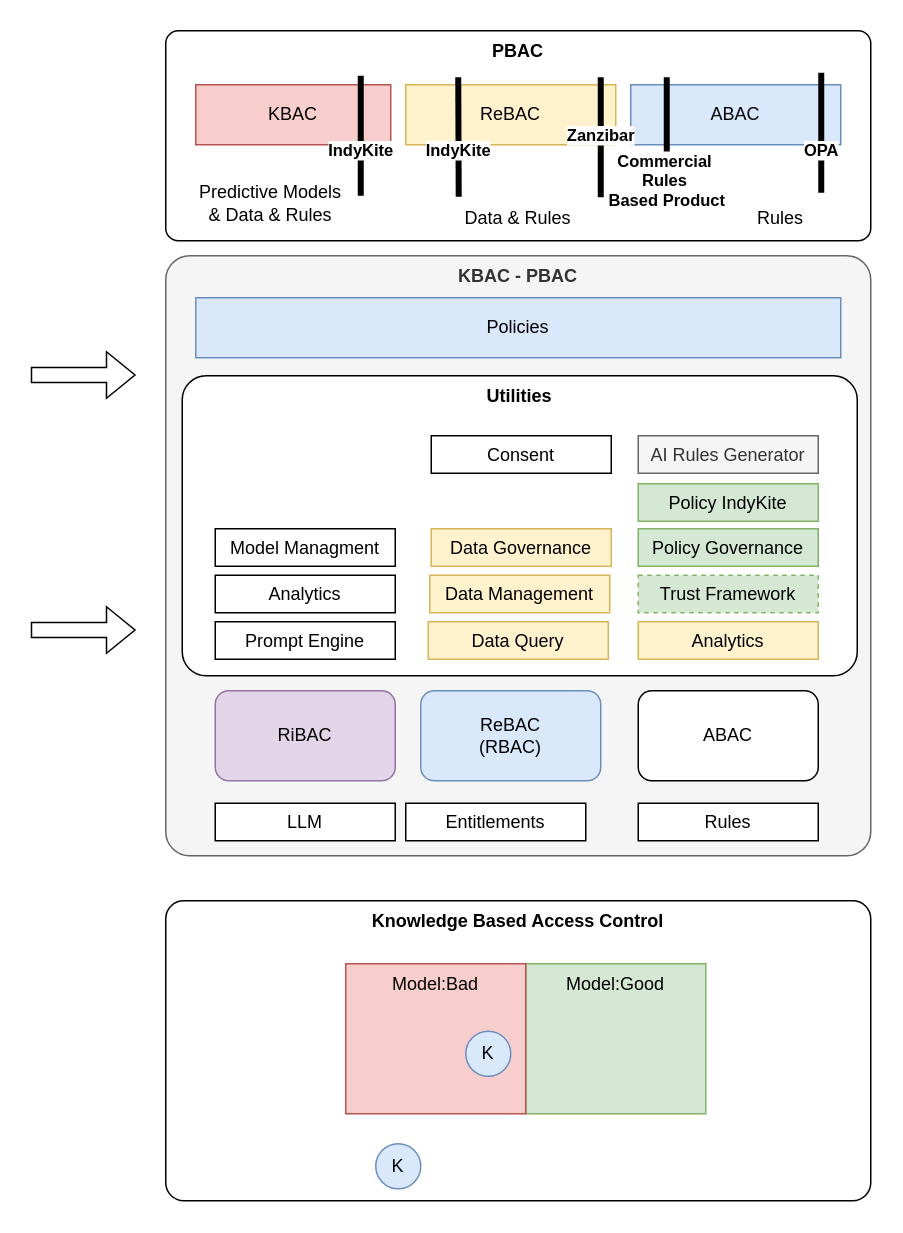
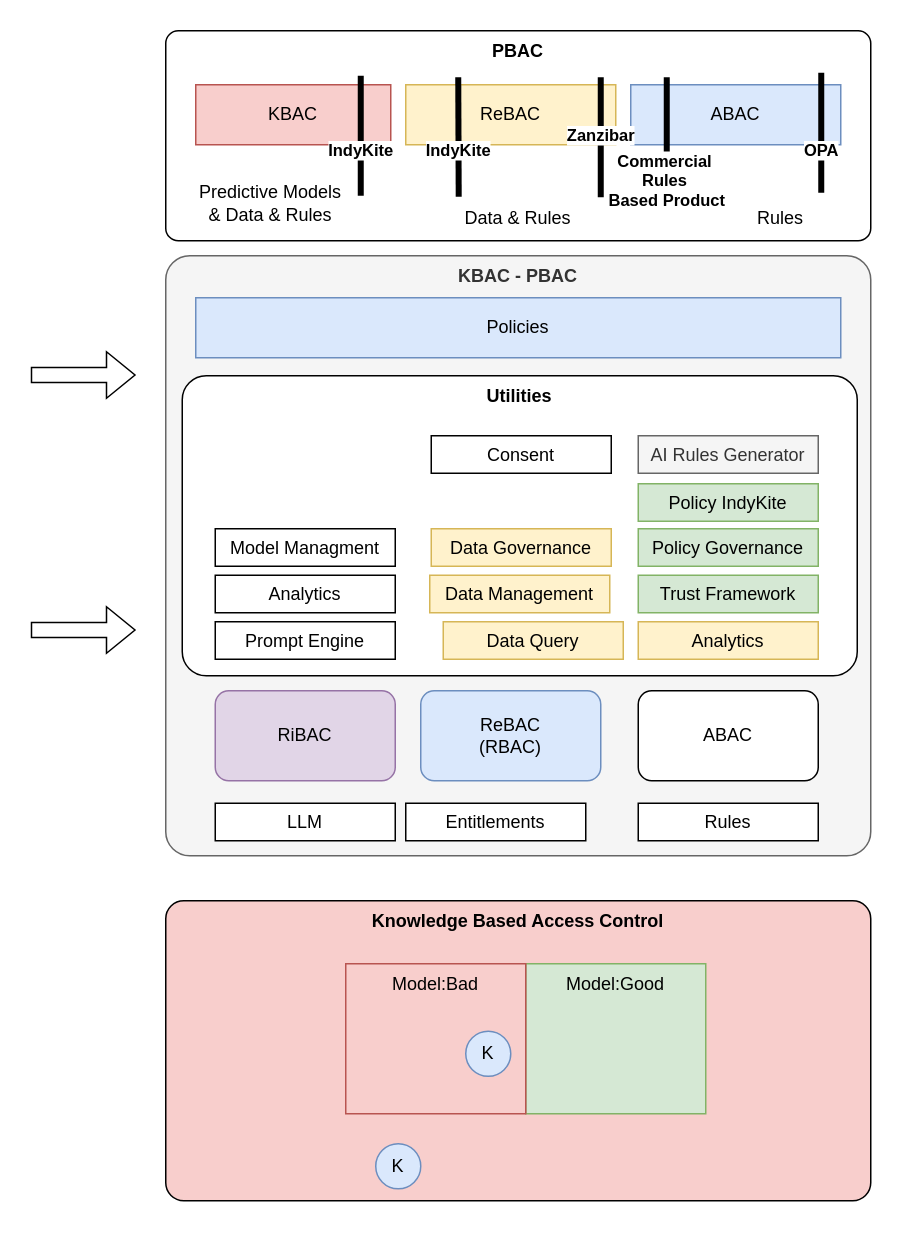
  <mxCell id="0" />
  <mxCell id="1" parent="0" />
- <mxCell id="2" value="Knowledge Based Access Control" style="rounded=1;whiteSpace=wrap;html=1;verticalAlign=top;fontStyle=1;arcSize=6;" parent="1" vertex="1"><mxGeometry x="110" y="600" width="470" height="200" as="geometry" /></mxCell>
+ <mxCell id="2" value="Knowledge Based Access Control" style="rounded=1;whiteSpace=wrap;html=1;verticalAlign=top;fontStyle=1;arcSize=6;fillColor=#f8cecc;" parent="1" vertex="1"><mxGeometry x="110" y="600" width="470" height="200" as="geometry" /></mxCell>
  <mxCell id="3" value="PBAC" style="rounded=1;whiteSpace=wrap;html=1;verticalAlign=top;arcSize=6;fontStyle=1" parent="1" vertex="1"><mxGeometry x="110" y="20" width="470" height="140" as="geometry" /></mxCell>
  <mxCell id="4" value="ReBAC" style="rounded=0;whiteSpace=wrap;html=1;fillColor=#fff2cc;strokeColor=#d6b656;" parent="1" vertex="1"><mxGeometry x="270" y="56" width="140" height="40" as="geometry" /></mxCell>
  <mxCell id="5" value="Model:Good" style="rounded=0;whiteSpace=wrap;html=1;verticalAlign=top;fillColor=#d5e8d4;strokeColor=#82b366;" parent="1" vertex="1"><mxGeometry x="350" y="642" width="120" height="100" as="geometry" /></mxCell>
  <mxCell id="6" value="Model:Bad" style="rounded=0;whiteSpace=wrap;html=1;verticalAlign=top;fillColor=#f8cecc;strokeColor=#b85450;" parent="1" vertex="1"><mxGeometry x="230" y="642" width="120" height="100" as="geometry" /></mxCell>
  <mxCell id="7" value="KBAC - PBAC" style="rounded=1;whiteSpace=wrap;html=1;verticalAlign=top;fontStyle=1;arcSize=4;fillColor=#f5f5f5;fontColor=#333333;strokeColor=#666666;" parent="1" vertex="1"><mxGeometry x="110" y="170" width="470" height="400" as="geometry" /></mxCell>
  <mxCell id="8" value="ReBAC&lt;div&gt;(RBAC)&lt;/div&gt;" style="rounded=1;whiteSpace=wrap;html=1;fillColor=#dae8fc;strokeColor=#6c8ebf;" parent="1" vertex="1"><mxGeometry x="280" y="460" width="120" height="60" as="geometry" /></mxCell>
  <mxCell id="9" value="ABAC" style="rounded=1;whiteSpace=wrap;html=1;" parent="1" vertex="1"><mxGeometry x="425" y="460" width="120" height="60" as="geometry" /></mxCell>
  <mxCell id="10" value="RiBAC" style="rounded=1;whiteSpace=wrap;html=1;fillColor=#e1d5e7;strokeColor=#9673a6;" parent="1" vertex="1"><mxGeometry x="143" y="460" width="120" height="60" as="geometry" /></mxCell>
  <mxCell id="11" value="LLM" style="rounded=0;whiteSpace=wrap;html=1;" parent="1" vertex="1"><mxGeometry x="143" y="535" width="120" height="25" as="geometry" /></mxCell>
  <mxCell id="12" value="Entitlements" style="rounded=0;whiteSpace=wrap;html=1;" parent="1" vertex="1"><mxGeometry x="270" y="535" width="120" height="25" as="geometry" /></mxCell>
  <mxCell id="13" value="Rules" style="rounded=0;whiteSpace=wrap;html=1;" parent="1" vertex="1"><mxGeometry x="425" y="535" width="120" height="25" as="geometry" /></mxCell>
  <mxCell id="14" value="Policies" style="rounded=0;whiteSpace=wrap;html=1;fillColor=#dae8fc;strokeColor=#6c8ebf;" parent="1" vertex="1"><mxGeometry x="130" y="198" width="430" height="40" as="geometry" /></mxCell>
  <mxCell id="15" value="Utilities" style="rounded=1;whiteSpace=wrap;html=1;verticalAlign=top;fontStyle=1;arcSize=8;" parent="1" vertex="1"><mxGeometry x="121" y="250" width="450" height="200" as="geometry" /></mxCell>
  <mxCell id="16" value="Data Management" style="rounded=0;whiteSpace=wrap;html=1;fillColor=#fff2cc;strokeColor=#d6b656;" parent="1" vertex="1"><mxGeometry x="286" y="383" width="120" height="25" as="geometry" /></mxCell>
  <mxCell id="17" value="Consent" style="rounded=0;whiteSpace=wrap;html=1;" parent="1" vertex="1"><mxGeometry x="287" y="290" width="120" height="25" as="geometry" /></mxCell>
- <mxCell id="18" value="Data Query" style="rounded=0;whiteSpace=wrap;html=1;fillColor=#fff2cc;strokeColor=#d6b656;" parent="1" vertex="1"><mxGeometry x="285" y="414" width="120" height="25" as="geometry" /></mxCell>
+ <mxCell id="18" value="Data Query" style="rounded=0;whiteSpace=wrap;html=1;fillColor=#fff2cc;strokeColor=#d6b656;" parent="1" vertex="1"><mxGeometry x="295" y="414" width="120" height="25" as="geometry" /></mxCell>
  <mxCell id="19" value="Analytics" style="rounded=0;whiteSpace=wrap;html=1;" parent="1" vertex="1"><mxGeometry x="143" y="383" width="120" height="25" as="geometry" /></mxCell>
- <mxCell id="20" value="Trust Framework" style="rounded=0;whiteSpace=wrap;html=1;fillColor=#d5e8d4;strokeColor=#82b366;dashed=1;" parent="1" vertex="1"><mxGeometry x="425" y="383" width="120" height="25" as="geometry" /></mxCell>
+ <mxCell id="20" value="Trust Framework" style="rounded=0;whiteSpace=wrap;html=1;fillColor=#d5e8d4;strokeColor=#82b366;" parent="1" vertex="1"><mxGeometry x="425" y="383" width="120" height="25" as="geometry" /></mxCell>
  <mxCell id="21" value="KBAC" style="rounded=0;whiteSpace=wrap;html=1;fillColor=#f8cecc;strokeColor=#b85450;align=center;" parent="1" vertex="1"><mxGeometry x="130" y="56" width="130" height="40" as="geometry" /></mxCell>
  <mxCell id="22" value="ABAC" style="rounded=0;whiteSpace=wrap;html=1;fillColor=#dae8fc;strokeColor=#6c8ebf;" parent="1" vertex="1"><mxGeometry x="420" y="56" width="140" height="40" as="geometry" /></mxCell>
  <mxCell id="23" value="IndyKite" style="endArrow=none;html=1;rounded=0;exitX=0.373;exitY=0.956;exitDx=0;exitDy=0;exitPerimeter=0;fontStyle=1;strokeWidth=4;" parent="1" edge="1"><mxGeometry x="-0.229" width="50" height="50" relative="1" as="geometry"><mxPoint x="305.31" y="130.72" as="sourcePoint" /><mxPoint x="305" y="51" as="targetPoint" /><mxPoint as="offset" /></mxGeometry></mxCell>
  <mxCell id="24" value="K" style="ellipse;whiteSpace=wrap;html=1;aspect=fixed;fillColor=#dae8fc;strokeColor=#6c8ebf;" parent="1" vertex="1"><mxGeometry x="310" y="687" width="30" height="30" as="geometry" /></mxCell>
  <mxCell id="25" value="AI Rules Generator" style="rounded=0;whiteSpace=wrap;html=1;fillColor=#f5f5f5;fontColor=#333333;strokeColor=#666666;" parent="1" vertex="1"><mxGeometry x="425" y="290" width="120" height="25" as="geometry" /></mxCell>
  <mxCell id="26" value="Model Managment" style="rounded=0;whiteSpace=wrap;html=1;" parent="1" vertex="1"><mxGeometry x="143" y="352" width="120" height="25" as="geometry" /></mxCell>
  <mxCell id="27" value="Rules" style="text;html=1;align=center;verticalAlign=middle;whiteSpace=wrap;rounded=0;" parent="1" vertex="1"><mxGeometry x="490" y="130" width="60" height="30" as="geometry" /></mxCell>
  <mxCell id="28" value="" style="shape=flexArrow;endArrow=classic;html=1;rounded=0;fontStyle=1" parent="1" edge="1"><mxGeometry width="50" height="50" relative="1" as="geometry"><mxPoint x="20" y="249.5" as="sourcePoint" /><mxPoint x="90" y="249.5" as="targetPoint" /></mxGeometry></mxCell>
  <mxCell id="29" value="" style="shape=flexArrow;endArrow=classic;html=1;rounded=0;" parent="1" edge="1"><mxGeometry width="50" height="50" relative="1" as="geometry"><mxPoint x="20" y="419.5" as="sourcePoint" /><mxPoint x="90" y="419.5" as="targetPoint" /></mxGeometry></mxCell>
  <mxCell id="30" value="Data &amp;amp; Rules" style="text;html=1;align=center;verticalAlign=middle;whiteSpace=wrap;rounded=0;" parent="1" vertex="1"><mxGeometry x="300" y="130" width="90" height="30" as="geometry" /></mxCell>
  <mxCell id="31" value="Predictive Models &amp;amp; Data &amp;amp; Rules" style="text;html=1;align=center;verticalAlign=middle;whiteSpace=wrap;rounded=0;" parent="1" vertex="1"><mxGeometry x="130" y="120" width="100" height="30" as="geometry" /></mxCell>
  <mxCell id="32" value="IndyKite" style="endArrow=none;html=1;rounded=0;exitX=0.373;exitY=0.956;exitDx=0;exitDy=0;exitPerimeter=0;fontStyle=1;strokeWidth=4;" parent="1" edge="1"><mxGeometry x="-0.25" width="50" height="50" relative="1" as="geometry"><mxPoint x="240" y="130" as="sourcePoint" /><mxPoint x="240" y="50" as="targetPoint" /><mxPoint as="offset" /></mxGeometry></mxCell>
  <mxCell id="33" value="OPA" style="endArrow=none;html=1;rounded=0;exitX=0.373;exitY=0.956;exitDx=0;exitDy=0;exitPerimeter=0;fontStyle=1;strokeWidth=4;labelBackgroundColor=default;" parent="1" edge="1"><mxGeometry x="-0.3" width="50" height="50" relative="1" as="geometry"><mxPoint x="547" y="128" as="sourcePoint" /><mxPoint x="547" y="48" as="targetPoint" /><mxPoint as="offset" /></mxGeometry></mxCell>
  <mxCell id="34" value="Zanzibar" style="endArrow=none;html=1;rounded=0;exitX=0.373;exitY=0.956;exitDx=0;exitDy=0;exitPerimeter=0;fontStyle=1;strokeWidth=4;labelBackgroundColor=default;" parent="1" edge="1"><mxGeometry x="0.025" width="50" height="50" relative="1" as="geometry"><mxPoint x="400" y="131" as="sourcePoint" /><mxPoint x="400" y="51" as="targetPoint" /><mxPoint as="offset" /></mxGeometry></mxCell>
  <mxCell id="35" value="Commercial&amp;nbsp;&lt;div&gt;Rules&amp;nbsp;&lt;/div&gt;&lt;div&gt;Based Product&lt;/div&gt;" style="endArrow=none;html=1;rounded=0;exitX=0.373;exitY=0.956;exitDx=0;exitDy=0;exitPerimeter=0;fontStyle=1;strokeWidth=4;labelBackgroundColor=default;" parent="1" edge="1"><mxGeometry x="-0.725" width="50" height="50" relative="1" as="geometry"><mxPoint x="444" y="131" as="sourcePoint" /><mxPoint x="444" y="51" as="targetPoint" /><mxPoint as="offset" /></mxGeometry></mxCell>
  <mxCell id="36" value="K" style="ellipse;whiteSpace=wrap;html=1;aspect=fixed;fillColor=#dae8fc;strokeColor=#6c8ebf;" parent="1" vertex="1"><mxGeometry x="250" y="762" width="30" height="30" as="geometry" /></mxCell>
  <mxCell id="37" value="Prompt Engine" style="rounded=0;whiteSpace=wrap;html=1;" parent="1" vertex="1"><mxGeometry x="143" y="414" width="120" height="25" as="geometry" /></mxCell>
  <mxCell id="38" value="Policy IndyKite" style="rounded=0;whiteSpace=wrap;html=1;fillColor=#d5e8d4;strokeColor=#82b366;" parent="1" vertex="1"><mxGeometry x="425" y="322" width="120" height="25" as="geometry" /></mxCell>
  <mxCell id="39" value="Policy Governance" style="rounded=0;whiteSpace=wrap;html=1;fillColor=#d5e8d4;strokeColor=#82b366;" parent="1" vertex="1"><mxGeometry x="425" y="352" width="120" height="25" as="geometry" /></mxCell>
  <mxCell id="40" value="Analytics" style="rounded=0;whiteSpace=wrap;html=1;fillColor=#fff2cc;strokeColor=#d6b656;" parent="1" vertex="1"><mxGeometry x="425" y="414" width="120" height="25" as="geometry" /></mxCell>
  <mxCell id="41" value="Data Governance" style="rounded=0;whiteSpace=wrap;html=1;fillColor=#fff2cc;strokeColor=#d6b656;" parent="1" vertex="1"><mxGeometry x="287" y="352" width="120" height="25" as="geometry" /></mxCell>
